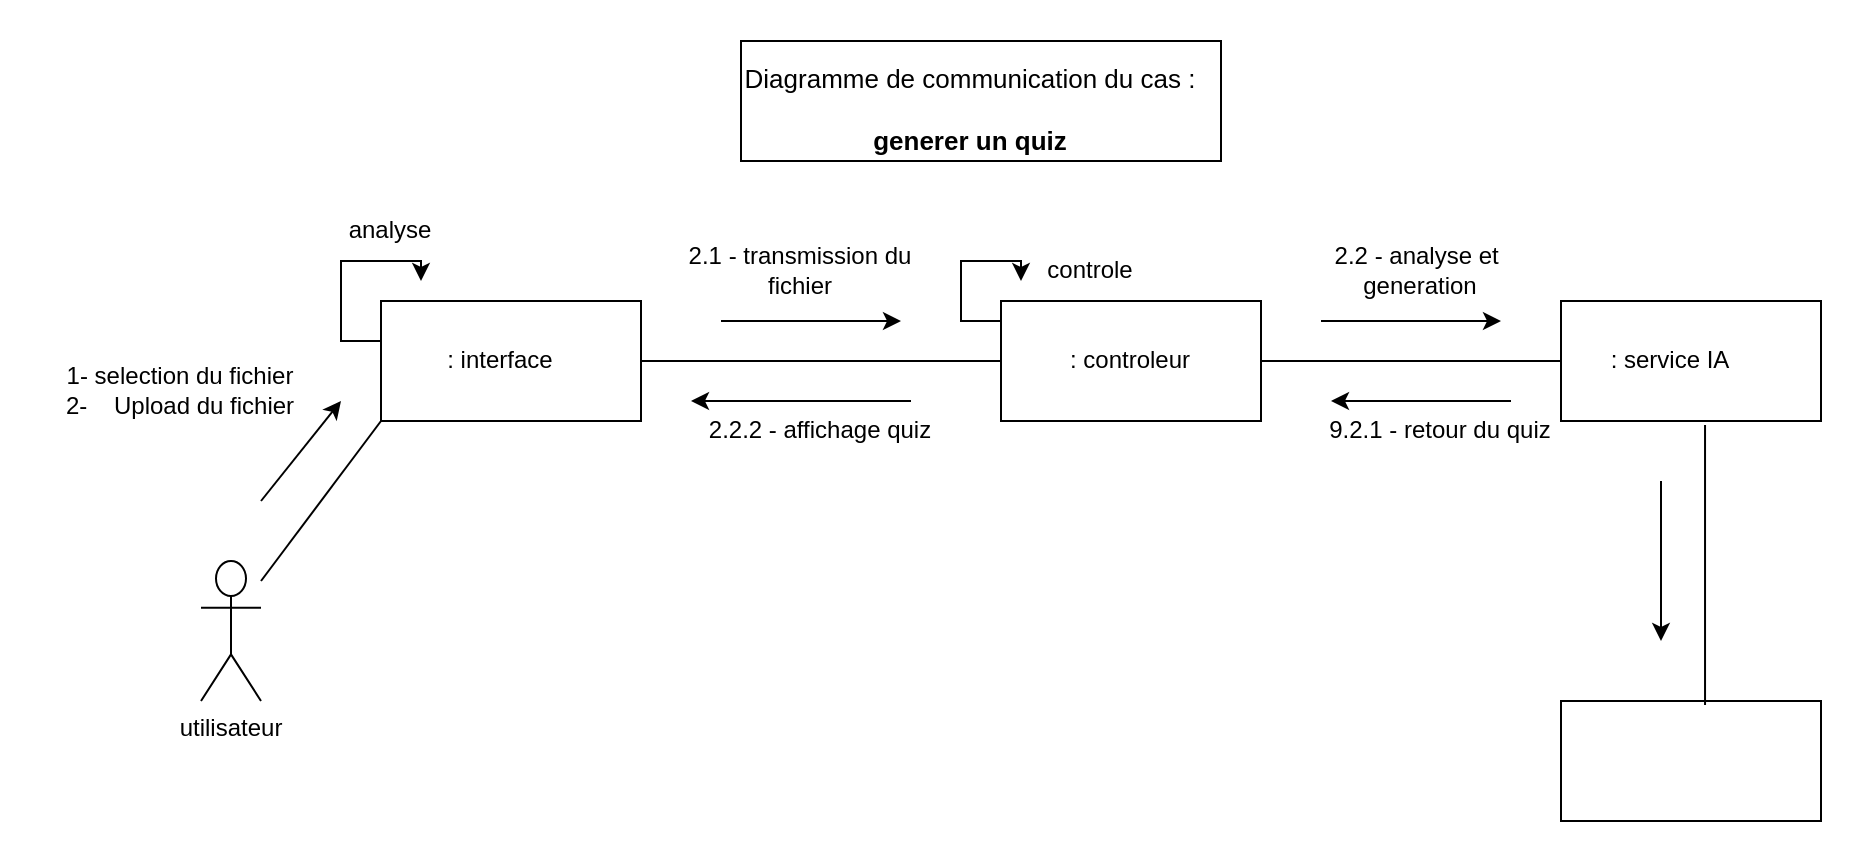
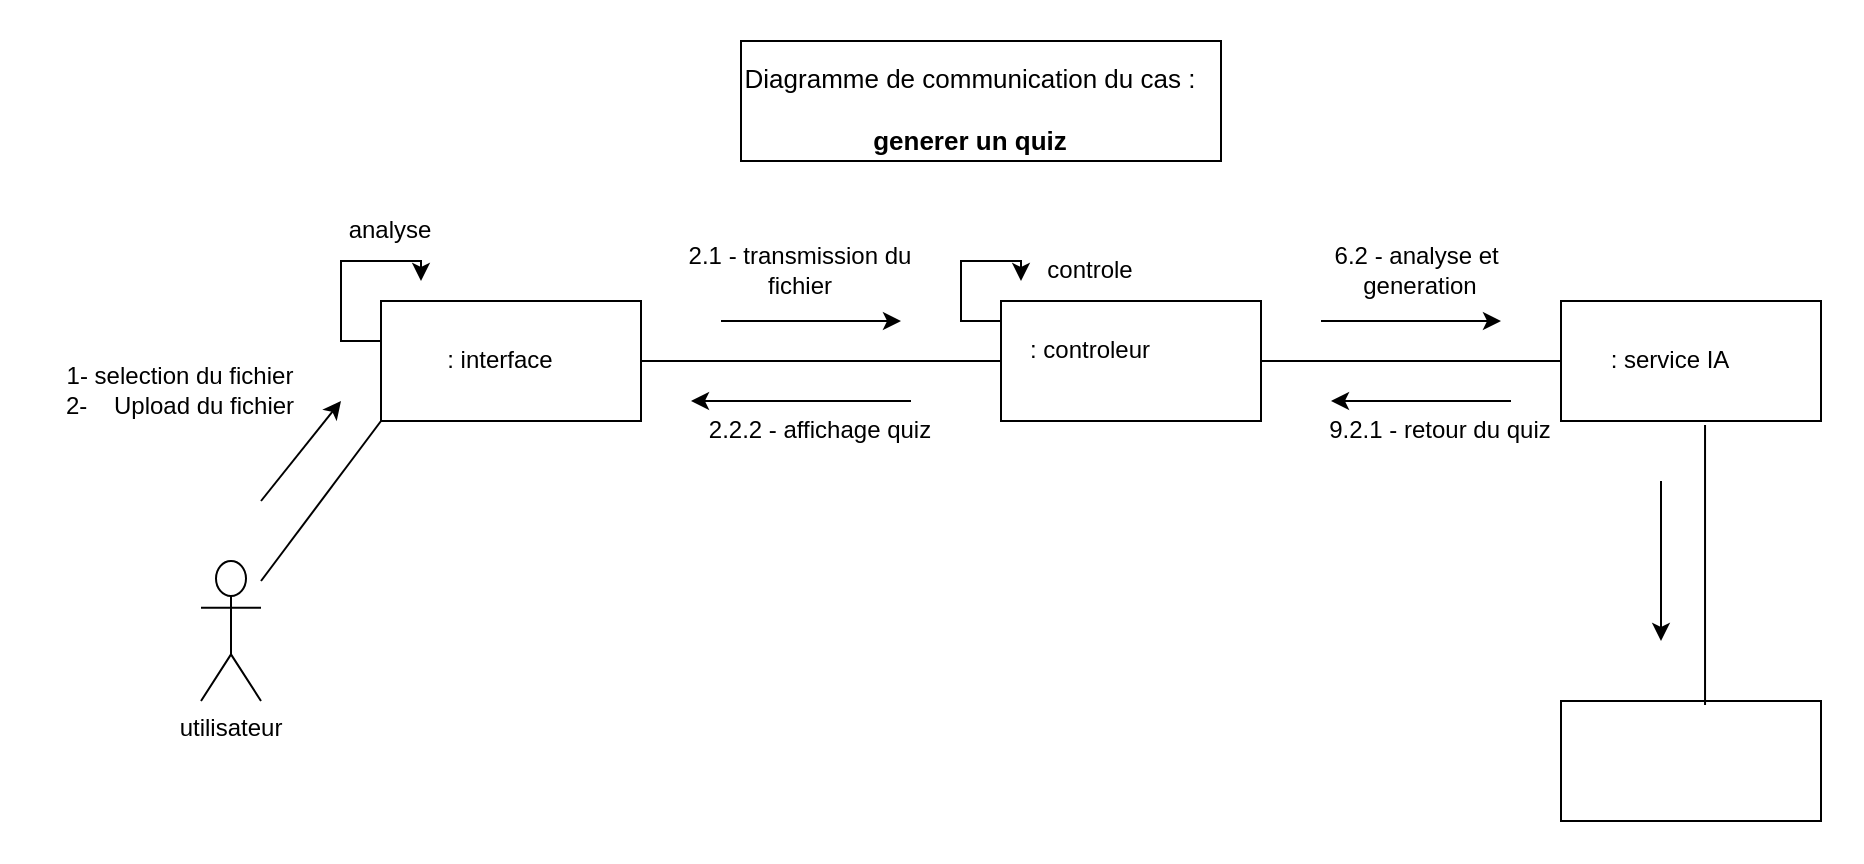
  <mxCell id="0" />
  <mxCell id="1" parent="0" />
  <mxCell id="2" value="" style="rounded=0;whiteSpace=wrap;html=1;fontSize=13;" vertex="1" parent="1"><mxGeometry x="370" y="20" width="240" height="60" as="geometry" /></mxCell>
  <mxCell id="3" value="utilisateur" style="shape=umlActor;verticalLabelPosition=bottom;verticalAlign=top;html=1;outlineConnect=0;" vertex="1" parent="1"><mxGeometry x="100" y="280" width="30" height="70" as="geometry" /></mxCell>
  <mxCell id="4" style="edgeStyle=orthogonalEdgeStyle;rounded=0;orthogonalLoop=1;jettySize=auto;html=1;exitX=0;exitY=0.75;exitDx=0;exitDy=0;" edge="1" parent="1" source="5"><mxGeometry relative="1" as="geometry"><mxPoint x="210" y="140" as="targetPoint" /><Array as="points"><mxPoint x="190" y="170" /><mxPoint x="170" y="170" /><mxPoint x="170" y="130" /><mxPoint x="210" y="130" /></Array></mxGeometry></mxCell>
  <mxCell id="5" value="" style="rounded=0;whiteSpace=wrap;html=1;" vertex="1" parent="1"><mxGeometry x="190" y="150" width="130" height="60" as="geometry" /></mxCell>
  <mxCell id="6" style="edgeStyle=orthogonalEdgeStyle;rounded=0;orthogonalLoop=1;jettySize=auto;html=1;exitX=0;exitY=0.5;exitDx=0;exitDy=0;" edge="1" parent="1" source="7"><mxGeometry relative="1" as="geometry"><mxPoint x="510" y="140" as="targetPoint" /><Array as="points"><mxPoint x="500" y="160" /><mxPoint x="480" y="160" /><mxPoint x="480" y="130" /><mxPoint x="510" y="130" /></Array></mxGeometry></mxCell>
  <mxCell id="7" value="" style="rounded=0;whiteSpace=wrap;html=1;" vertex="1" parent="1"><mxGeometry x="500" y="150" width="130" height="60" as="geometry" /></mxCell>
  <mxCell id="8" value="" style="rounded=0;whiteSpace=wrap;html=1;" vertex="1" parent="1"><mxGeometry x="780" y="150" width="130" height="60" as="geometry" /></mxCell>
  <mxCell id="9" value="" style="rounded=0;whiteSpace=wrap;html=1;" vertex="1" parent="1"><mxGeometry x="780" y="350" width="130" height="60" as="geometry" /></mxCell>
  <mxCell id="10" value=": interface" style="text;html=1;strokeColor=none;fillColor=none;align=center;verticalAlign=middle;whiteSpace=wrap;rounded=0;" vertex="1" parent="1"><mxGeometry x="220" y="165" width="60" height="30" as="geometry" /></mxCell>
- <mxCell id="11" value=": controleur" style="text;html=1;strokeColor=none;fillColor=none;align=center;verticalAlign=middle;whiteSpace=wrap;rounded=0;" vertex="1" parent="1"><mxGeometry x="530" y="165" width="70" height="30" as="geometry" /></mxCell>
+ <mxCell id="11" value=": controleur" style="text;html=1;strokeColor=none;fillColor=none;align=center;verticalAlign=middle;whiteSpace=wrap;rounded=0;" vertex="1" parent="1"><mxGeometry x="510" y="160" width="70" height="30" as="geometry" /></mxCell>
  <mxCell id="12" value=": service IA" style="text;html=1;strokeColor=none;fillColor=none;align=center;verticalAlign=middle;whiteSpace=wrap;rounded=0;" vertex="1" parent="1"><mxGeometry x="800" y="165" width="70" height="30" as="geometry" /></mxCell>
  <mxCell id="13" value="" style="endArrow=none;html=1;rounded=0;entryX=0;entryY=1;entryDx=0;entryDy=0;" edge="1" parent="1" target="5"><mxGeometry width="50" height="50" relative="1" as="geometry"><mxPoint x="130" y="290" as="sourcePoint" /><mxPoint x="180" y="240" as="targetPoint" /></mxGeometry></mxCell>
  <mxCell id="14" value="" style="endArrow=none;html=1;rounded=0;exitX=1;exitY=0.5;exitDx=0;exitDy=0;entryX=0;entryY=0.5;entryDx=0;entryDy=0;" edge="1" parent="1" source="5" target="7"><mxGeometry width="50" height="50" relative="1" as="geometry"><mxPoint x="380" y="390" as="sourcePoint" /><mxPoint x="430" y="340" as="targetPoint" /></mxGeometry></mxCell>
  <mxCell id="15" value="" style="endArrow=none;html=1;rounded=0;exitX=1;exitY=0.5;exitDx=0;exitDy=0;entryX=0;entryY=0.5;entryDx=0;entryDy=0;" edge="1" parent="1" source="7" target="8"><mxGeometry width="50" height="50" relative="1" as="geometry"><mxPoint x="660" y="390" as="sourcePoint" /><mxPoint x="710" y="340" as="targetPoint" /></mxGeometry></mxCell>
  <mxCell id="16" value="" style="endArrow=none;html=1;rounded=0;entryX=0.554;entryY=1.033;entryDx=0;entryDy=0;entryPerimeter=0;exitX=0.554;exitY=0.033;exitDx=0;exitDy=0;exitPerimeter=0;" edge="1" parent="1" source="9" target="8"><mxGeometry width="50" height="50" relative="1" as="geometry"><mxPoint x="820" y="390" as="sourcePoint" /><mxPoint x="870" y="340" as="targetPoint" /></mxGeometry></mxCell>
  <mxCell id="17" value="" style="endArrow=classic;html=1;rounded=0;" edge="1" parent="1"><mxGeometry width="50" height="50" relative="1" as="geometry"><mxPoint x="130" y="250" as="sourcePoint" /><mxPoint x="170" y="200" as="targetPoint" /></mxGeometry></mxCell>
  <mxCell id="18" value="" style="endArrow=classic;html=1;rounded=0;" edge="1" parent="1"><mxGeometry width="50" height="50" relative="1" as="geometry"><mxPoint x="360" y="160" as="sourcePoint" /><mxPoint x="450" y="160" as="targetPoint" /></mxGeometry></mxCell>
  <mxCell id="19" value="" style="endArrow=classic;html=1;rounded=0;" edge="1" parent="1"><mxGeometry width="50" height="50" relative="1" as="geometry"><mxPoint x="660" y="160" as="sourcePoint" /><mxPoint x="750" y="160" as="targetPoint" /></mxGeometry></mxCell>
  <mxCell id="20" value="" style="endArrow=classic;html=1;rounded=0;" edge="1" parent="1"><mxGeometry width="50" height="50" relative="1" as="geometry"><mxPoint x="830" y="240" as="sourcePoint" /><mxPoint x="830" y="320" as="targetPoint" /></mxGeometry></mxCell>
  <mxCell id="21" value="1- selection du fichier&lt;br&gt;2-&amp;nbsp; &amp;nbsp; Upload du fichier" style="text;html=1;strokeColor=none;fillColor=none;align=center;verticalAlign=middle;whiteSpace=wrap;rounded=0;" vertex="1" parent="1"><mxGeometry x="20" y="180" width="140" height="30" as="geometry" /></mxCell>
  <mxCell id="22" value="2.1 - transmission du fichier" style="text;html=1;strokeColor=none;fillColor=none;align=center;verticalAlign=middle;whiteSpace=wrap;rounded=0;" vertex="1" parent="1"><mxGeometry x="330" y="120" width="140" height="30" as="geometry" /></mxCell>
  <mxCell id="23" value="controle" style="text;html=1;strokeColor=none;fillColor=none;align=center;verticalAlign=middle;whiteSpace=wrap;rounded=0;" vertex="1" parent="1"><mxGeometry x="510" y="120" width="70" height="30" as="geometry" /></mxCell>
  <mxCell id="24" value="analyse" style="text;html=1;strokeColor=none;fillColor=none;align=center;verticalAlign=middle;whiteSpace=wrap;rounded=0;" vertex="1" parent="1"><mxGeometry x="160" y="100" width="70" height="30" as="geometry" /></mxCell>
- <mxCell id="25" value="2.2 - analyse et&amp;nbsp;&lt;br&gt;generation" style="text;html=1;strokeColor=none;fillColor=none;align=center;verticalAlign=middle;whiteSpace=wrap;rounded=0;" vertex="1" parent="1"><mxGeometry x="640" y="120" width="140" height="30" as="geometry" /></mxCell>
+ <mxCell id="25" value="6.2 - analyse et&amp;nbsp;&lt;br&gt;generation" style="text;html=1;strokeColor=none;fillColor=none;align=center;verticalAlign=middle;whiteSpace=wrap;rounded=0;" vertex="1" parent="1"><mxGeometry x="640" y="120" width="140" height="30" as="geometry" /></mxCell>
  <mxCell id="26" value="" style="endArrow=classic;html=1;rounded=0;" edge="1" parent="1"><mxGeometry width="50" height="50" relative="1" as="geometry"><mxPoint x="755" y="200" as="sourcePoint" /><mxPoint x="665" y="200" as="targetPoint" /></mxGeometry></mxCell>
  <mxCell id="27" value="9.2.1 - retour du quiz" style="text;html=1;strokeColor=none;fillColor=none;align=center;verticalAlign=middle;whiteSpace=wrap;rounded=0;" vertex="1" parent="1"><mxGeometry x="650" y="200" width="140" height="30" as="geometry" /></mxCell>
  <mxCell id="28" value="2.2.2 - affichage quiz" style="text;html=1;strokeColor=none;fillColor=none;align=center;verticalAlign=middle;whiteSpace=wrap;rounded=0;" vertex="1" parent="1"><mxGeometry x="340" y="200" width="140" height="30" as="geometry" /></mxCell>
  <mxCell id="29" value="" style="endArrow=classic;html=1;rounded=0;" edge="1" parent="1"><mxGeometry width="50" height="50" relative="1" as="geometry"><mxPoint x="455" y="200" as="sourcePoint" /><mxPoint x="345" y="200" as="targetPoint" /></mxGeometry></mxCell>
  <mxCell id="30" value="&lt;span style=&quot;font-size: 13px;&quot;&gt;Diagramme de communication du cas :&lt;br&gt;&lt;br&gt;&lt;b&gt;generer un quiz&lt;/b&gt;&lt;/span&gt;" style="text;html=1;strokeColor=none;fillColor=none;align=center;verticalAlign=middle;whiteSpace=wrap;rounded=0;" vertex="1" parent="1"><mxGeometry x="360" y="40" width="250" height="30" as="geometry" /></mxCell>
